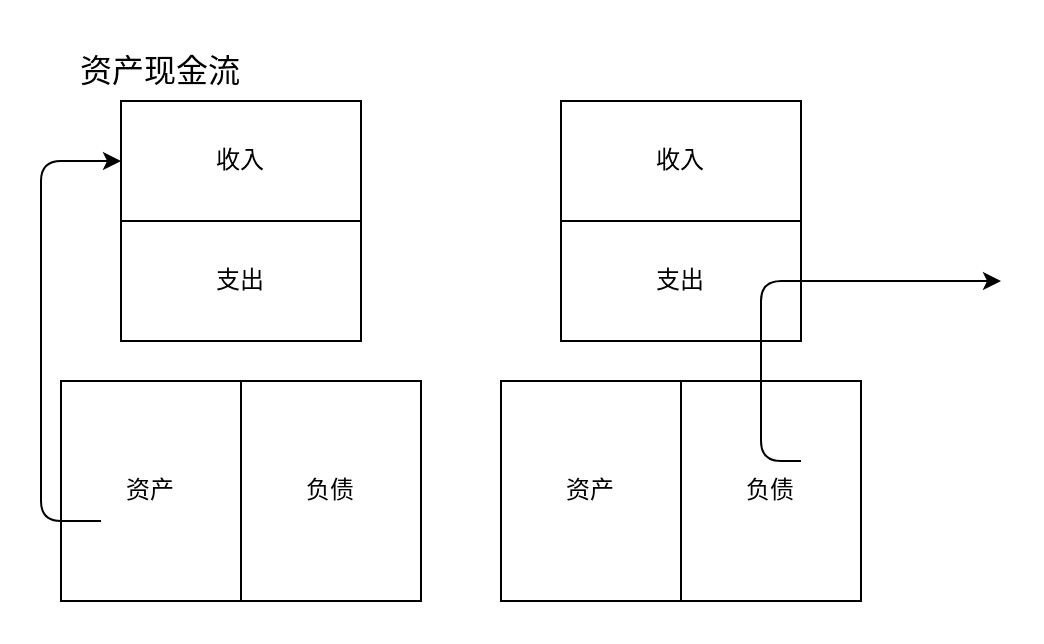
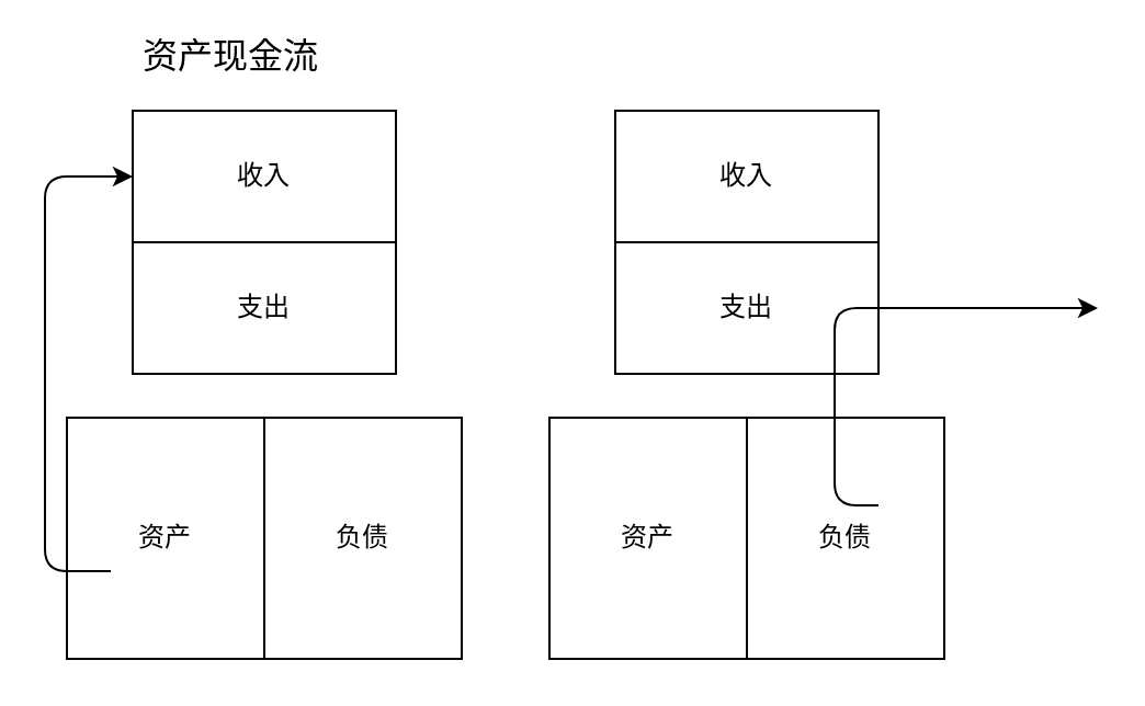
  <mxCell id="0" />
  <mxCell id="1" parent="0" />
  <mxCell id="2" value="收入" style="rounded=0;whiteSpace=wrap;html=1;" vertex="1" parent="1"><mxGeometry x="60" y="50" width="120" height="60" as="geometry" /></mxCell>
  <mxCell id="3" value="支出" style="rounded=0;whiteSpace=wrap;html=1;" vertex="1" parent="1"><mxGeometry x="60" y="110" width="120" height="60" as="geometry" /></mxCell>
  <mxCell id="4" value="资产" style="rounded=0;whiteSpace=wrap;html=1;" vertex="1" parent="1"><mxGeometry x="30" y="190" width="90" height="110" as="geometry" /></mxCell>
  <mxCell id="5" value="负债" style="rounded=0;whiteSpace=wrap;html=1;" vertex="1" parent="1"><mxGeometry x="120" y="190" width="90" height="110" as="geometry" /></mxCell>
- <mxCell id="6" value="&lt;font style=&quot;font-size: 16px&quot;&gt;资产现金流&lt;/font&gt;" style="text;html=1;strokeColor=none;fillColor=none;align=center;verticalAlign=middle;whiteSpace=wrap;rounded=0;" vertex="1" parent="1"><mxGeometry x="30" y="20" width="100" height="30" as="geometry" /></mxCell>
+ <mxCell id="6" value="&lt;font style=&quot;font-size: 16px&quot;&gt;资产现金流&lt;/font&gt;" style="text;html=1;strokeColor=none;fillColor=none;align=center;verticalAlign=middle;whiteSpace=wrap;rounded=0;" vertex="1" parent="1"><mxGeometry x="55" y="10" width="100" height="30" as="geometry" /></mxCell>
  <mxCell id="7" value="收入" style="rounded=0;whiteSpace=wrap;html=1;" vertex="1" parent="1"><mxGeometry x="280" y="50" width="120" height="60" as="geometry" /></mxCell>
  <mxCell id="8" value="支出" style="rounded=0;whiteSpace=wrap;html=1;" vertex="1" parent="1"><mxGeometry x="280" y="110" width="120" height="60" as="geometry" /></mxCell>
  <mxCell id="9" value="资产" style="rounded=0;whiteSpace=wrap;html=1;" vertex="1" parent="1"><mxGeometry x="250" y="190" width="90" height="110" as="geometry" /></mxCell>
  <mxCell id="10" value="负债" style="rounded=0;whiteSpace=wrap;html=1;" vertex="1" parent="1"><mxGeometry x="340" y="190" width="90" height="110" as="geometry" /></mxCell>
  <mxCell id="11" value="" style="edgeStyle=elbowEdgeStyle;elbow=horizontal;endArrow=classic;html=1;" edge="1" parent="1" target="2"><mxGeometry width="50" height="50" relative="1" as="geometry"><mxPoint x="50" y="260" as="sourcePoint" /><mxPoint x="90" y="200" as="targetPoint" /><Array as="points"><mxPoint x="20" y="170" /></Array></mxGeometry></mxCell>
  <mxCell id="12" value="" style="edgeStyle=segmentEdgeStyle;endArrow=classic;html=1;" edge="1" parent="1"><mxGeometry width="50" height="50" relative="1" as="geometry"><mxPoint x="400" y="230" as="sourcePoint" /><mxPoint x="500" y="140" as="targetPoint" /><Array as="points"><mxPoint x="380" y="230" /><mxPoint x="380" y="140" /></Array></mxGeometry></mxCell>
